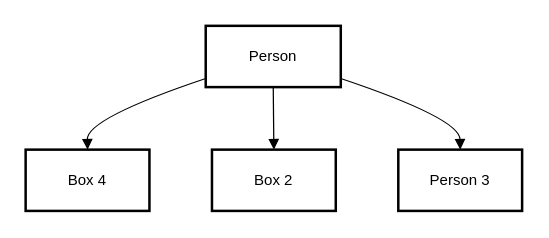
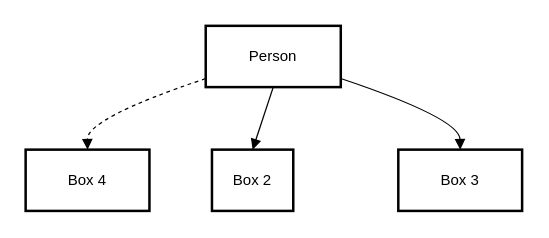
  <mxCell id="0" />
  <mxCell id="1" parent="0" />
  <mxCell id="2" value="Person" style="whiteSpace=wrap;strokeWidth=2;" vertex="1" parent="1"><mxGeometry x="164" y="20" width="108" height="49" as="geometry" /></mxCell>
  <mxCell id="3" value="Box 4" style="whiteSpace=wrap;strokeWidth=2;" vertex="1" parent="1"><mxGeometry x="20" y="119" width="99" height="49" as="geometry" /></mxCell>
- <mxCell id="4" value="Box 2" style="whiteSpace=wrap;strokeWidth=2;" vertex="1" parent="1"><mxGeometry x="169" y="119" width="99" height="49" as="geometry" /></mxCell>
- <mxCell id="5" value="Person 3" style="whiteSpace=wrap;strokeWidth=2;" vertex="1" parent="1"><mxGeometry x="318" y="119" width="99" height="49" as="geometry" /></mxCell>
- <mxCell id="6" value="" style="curved=1;startArrow=none;endArrow=block;exitX=0;exitY=0.86;entryX=0.5;entryY=-0.01;" edge="1" parent="1" source="2" target="3"><mxGeometry relative="1" as="geometry"><Array as="points"><mxPoint x="69" y="94" /></Array></mxGeometry></mxCell>
+ <mxCell id="4" value="Box 2" style="whiteSpace=wrap;strokeWidth=2;" vertex="1" parent="1"><mxGeometry x="169" y="119" width="65" height="49" as="geometry" /></mxCell>
+ <mxCell id="5" value="Box 3" style="whiteSpace=wrap;strokeWidth=2;" vertex="1" parent="1"><mxGeometry x="318" y="119" width="99" height="49" as="geometry" /></mxCell>
+ <mxCell id="6" value="" style="curved=1;startArrow=none;endArrow=block;exitX=0;exitY=0.86;entryX=0.5;entryY=-0.01;dashed=1;" edge="1" parent="1" source="2" target="3"><mxGeometry relative="1" as="geometry"><Array as="points"><mxPoint x="69" y="94" /></Array></mxGeometry></mxCell>
  <mxCell id="7" value="" style="curved=1;startArrow=none;endArrow=block;exitX=0.5;exitY=0.99;entryX=0.5;entryY=-0.01;" edge="1" parent="1" source="2" target="4"><mxGeometry relative="1" as="geometry"><Array as="points" /></mxGeometry></mxCell>
  <mxCell id="8" value="" style="curved=1;startArrow=none;endArrow=block;exitX=1;exitY=0.86;entryX=0.5;entryY=-0.01;" edge="1" parent="1" source="2" target="5"><mxGeometry relative="1" as="geometry"><Array as="points"><mxPoint x="367" y="94" /></Array></mxGeometry></mxCell>
